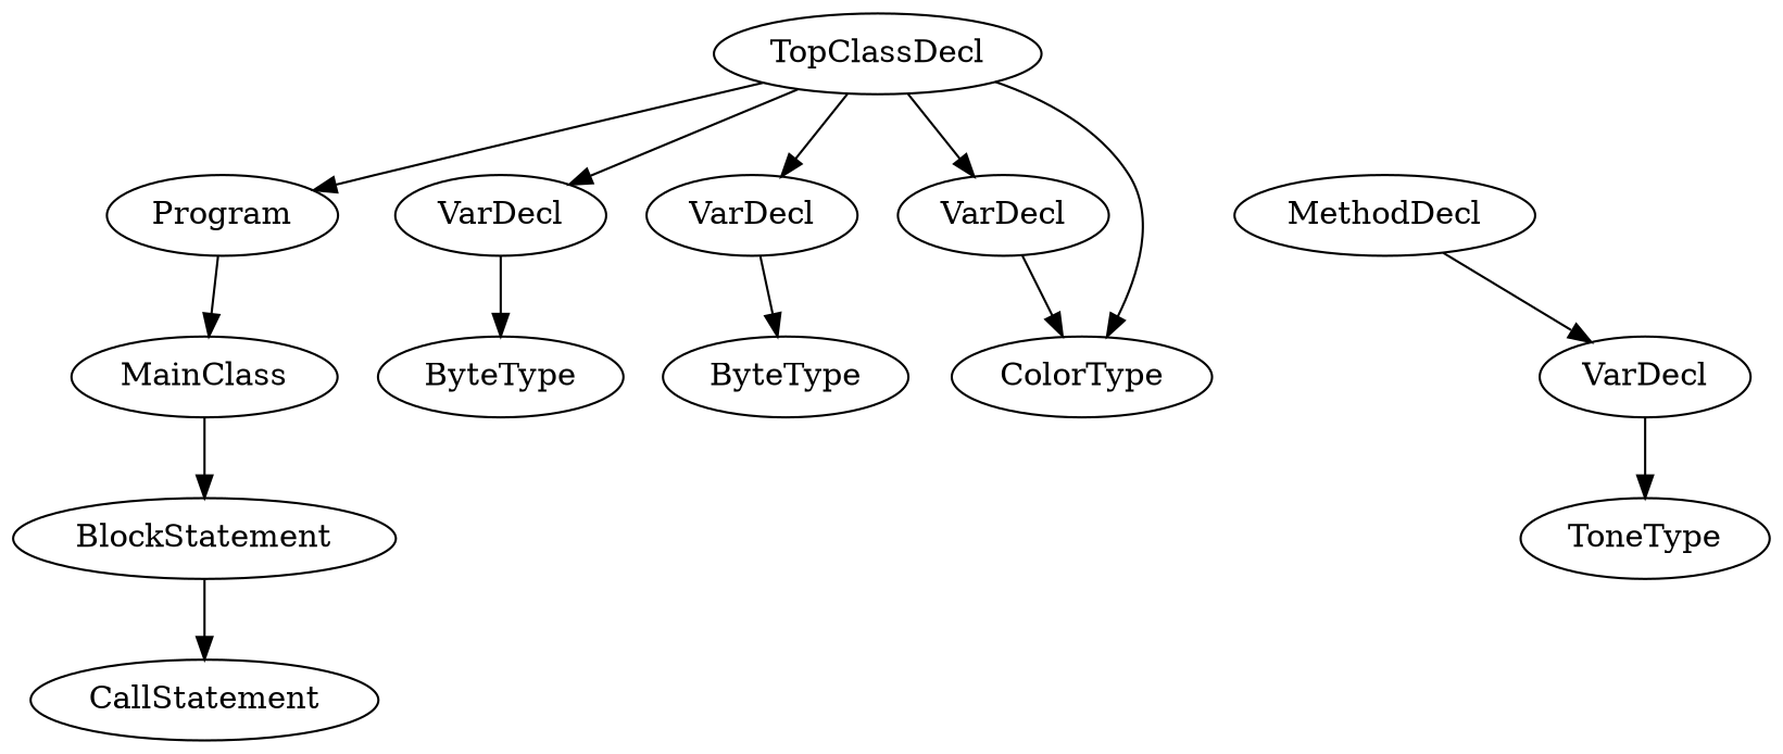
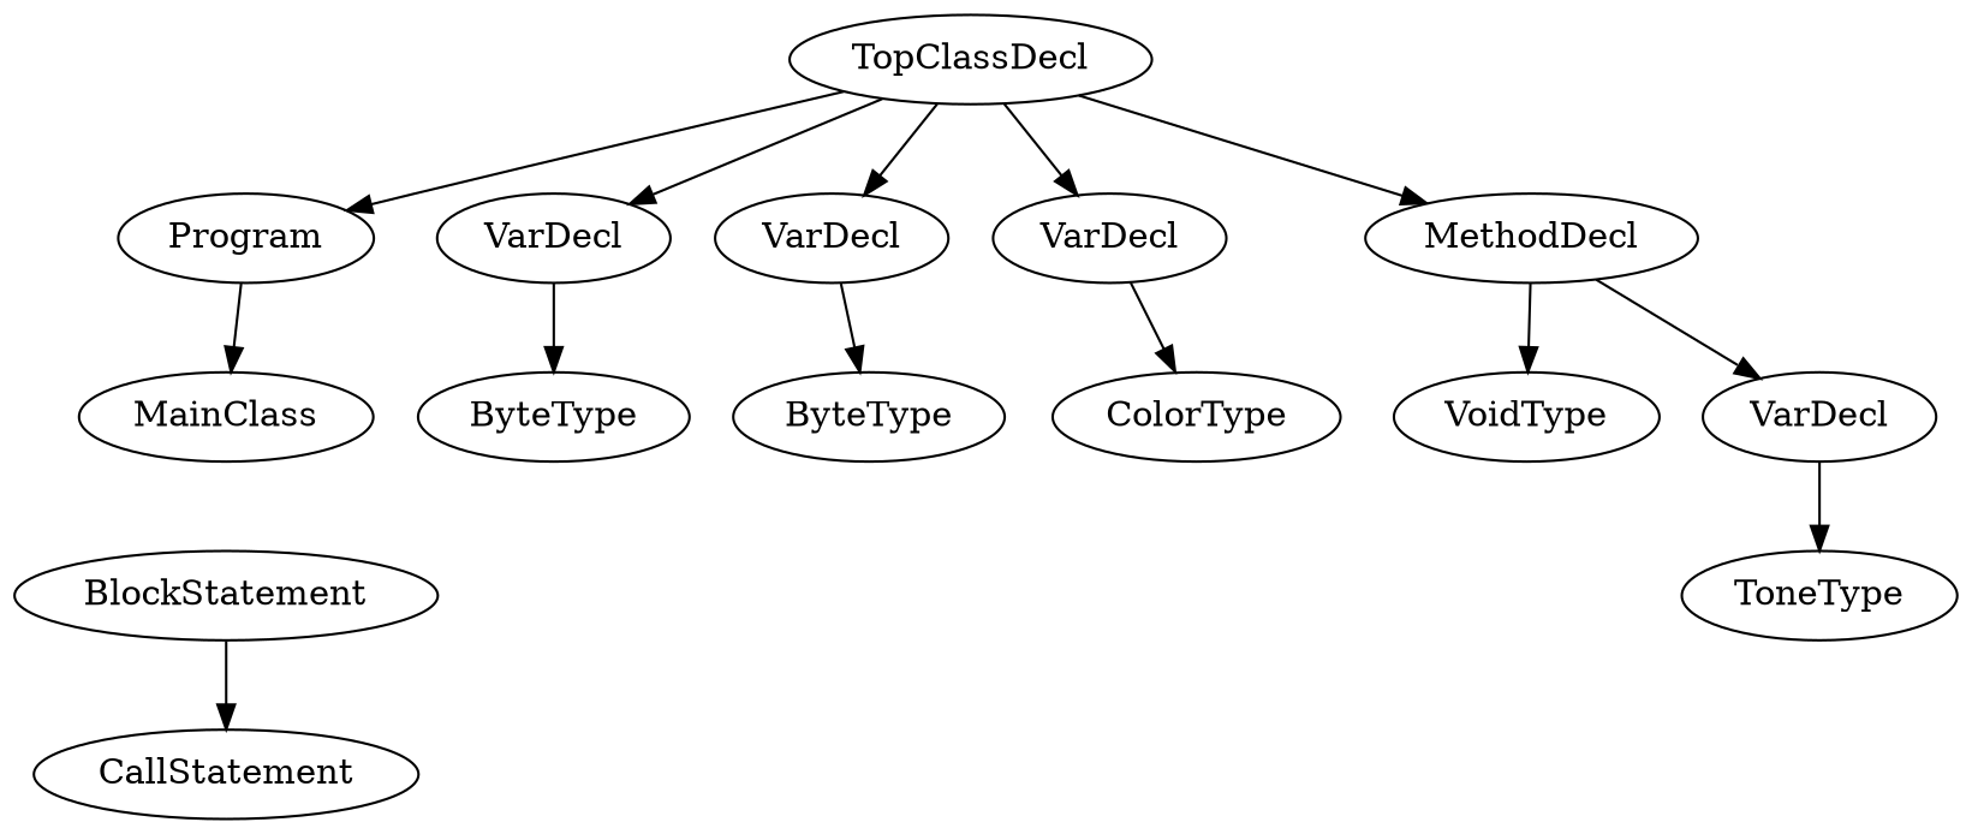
  digraph {
    n1 [label=Program]
    n2 [label=MainClass]
    n3 [label=BlockStatement]
    n4 [label=TopClassDecl]
    n5 [label=VarDecl]
    n6 [label=VarDecl]
    n7 [label=VarDecl]
    n8 [label=MethodDecl]
    n9 [label=CallStatement]
    n10 [label=ByteType]
    n11 [label=ByteType]
    n12 [label=ColorType]
+   n13 [label=VoidType]
    n14 [label=VarDecl]
    n15 [label=ToneType]
    n1 -> n2
-   n2 -> n3
    n3 -> n9
    n4 -> n1
    n4 -> n5
    n4 -> n6
    n4 -> n7
-   n4 -> n12
+   n4 -> n8
    n5 -> n10
    n6 -> n11
    n7 -> n12
+   n8 -> n13
    n8 -> n14
    n14 -> n15
  }
